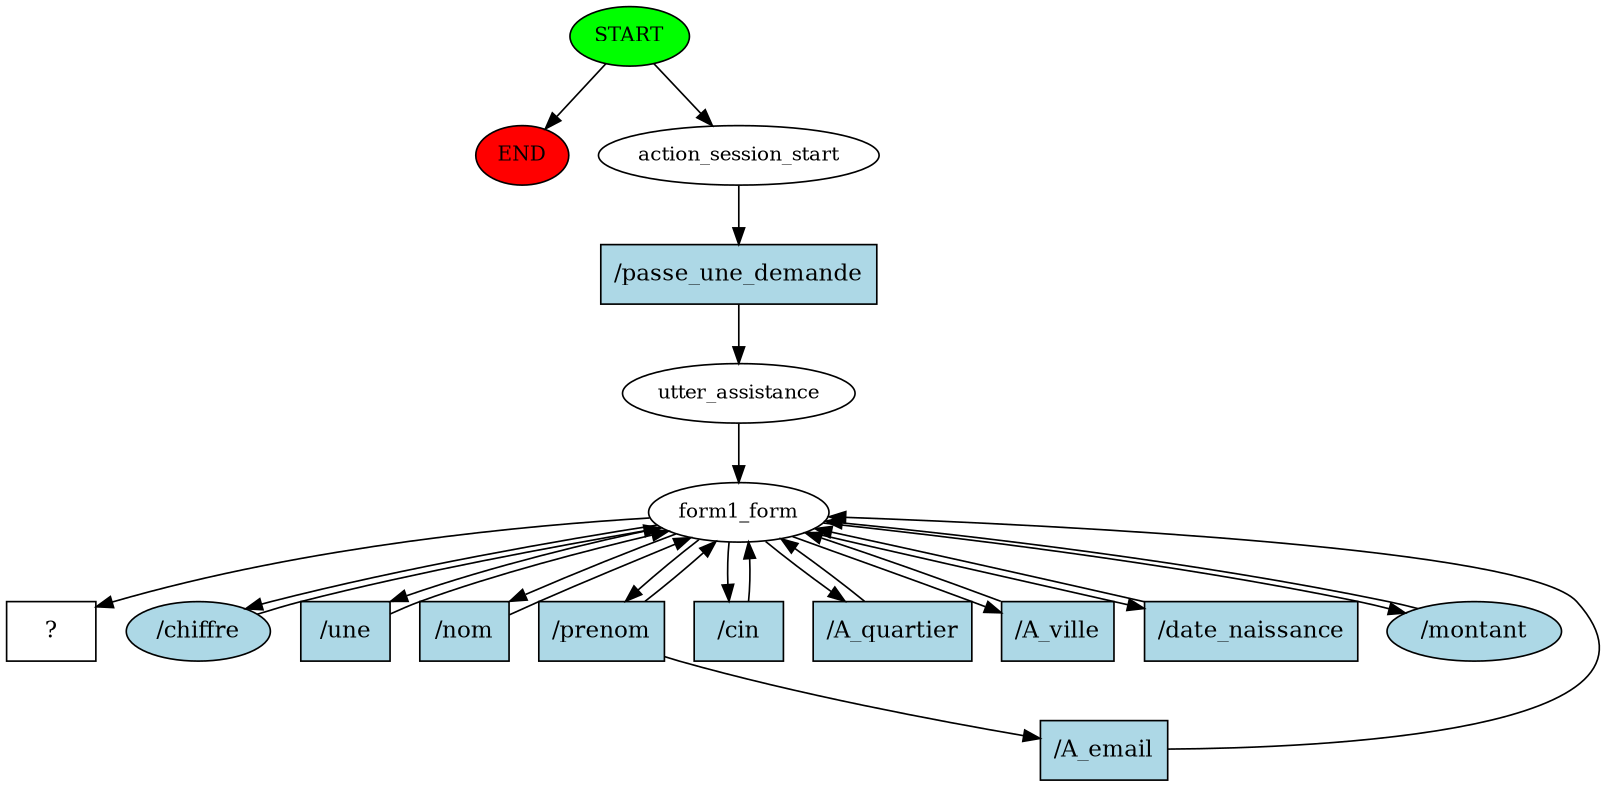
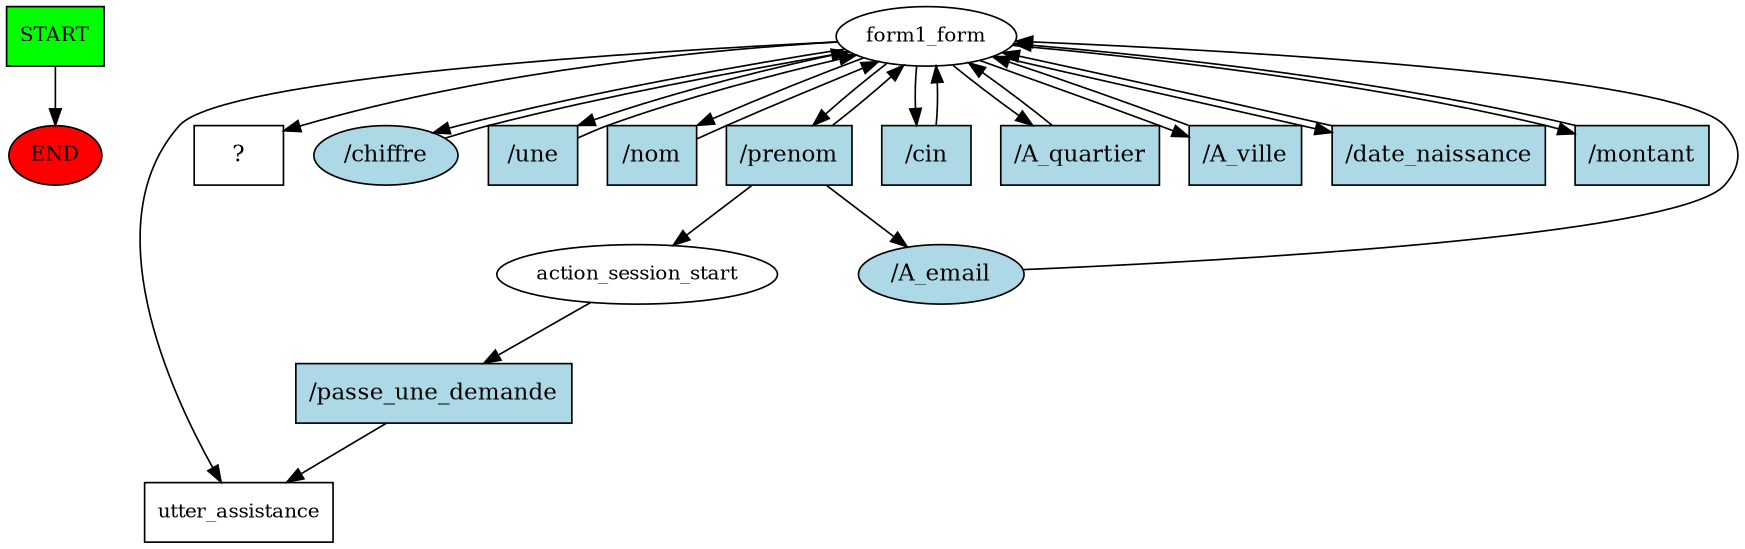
  digraph {
    node [fillcolor=lightblue style=filled shape=rect]
-   n1 [fillcolor=green fontsize=12 label=START shape=""]
+   n1 [fillcolor=green fontsize=12 label=START shape=box]
    n2 [fillcolor=red fontsize=12 label=END shape=""]
    n3 [fontsize=12 label=action_session_start fillcolor="" style="" shape=""]
    n4 [label="/passe_une_demande"]
-   n5 [fontsize=12 label=utter_assistance fillcolor="" style="" shape=""]
+   n5 [fontsize=12 label=utter_assistance shape=box fillcolor="" style=""]
    n6 [fontsize=12 label=form1_form fillcolor="" style="" shape=""]
    n7 [label="  ?  " fillcolor="" style=""]
    n8 [label="/chiffre" shape=ellipse]
    n9 [label="/une"]
    n10 [label="/nom"]
    n11 [label="/prenom"]
    n12 [label="/cin"]
    n13 [label="/A_quartier"]
    n14 [label="/A_ville"]
    n15 [label="/date_naissance"]
-   n16 [label="/montant" shape=ellipse]
-   n17 [label="/A_email"]
+   n16 [label="/montant"]
+   n17 [label="/A_email" shape=ellipse]
    n1 -> n2
-   n1 -> n3
+   n11 -> n3
    n3 -> n4
    n4 -> n5
-   n5 -> n6
+   n6 -> n5
    n6 -> n7
    n6 -> n8
    n6 -> n9
    n6 -> n10
    n6 -> n11
    n6 -> n12
    n6 -> n13
    n6 -> n14
    n6 -> n15
    n6 -> n16
    n8 -> n6
    n9 -> n6
    n10 -> n6
    n11 -> n6
    n11 -> n17
    n12 -> n6
    n13 -> n6
    n14 -> n6
    n15 -> n6
    n16 -> n6
    n17 -> n6
  }
